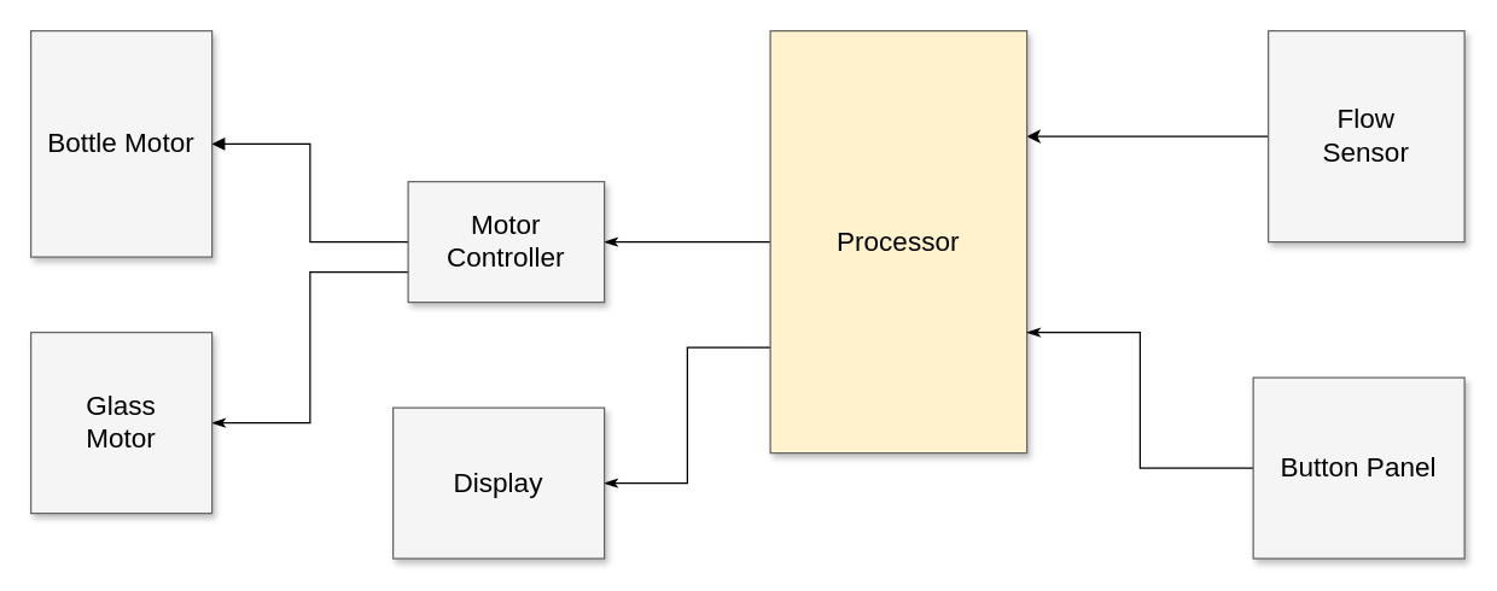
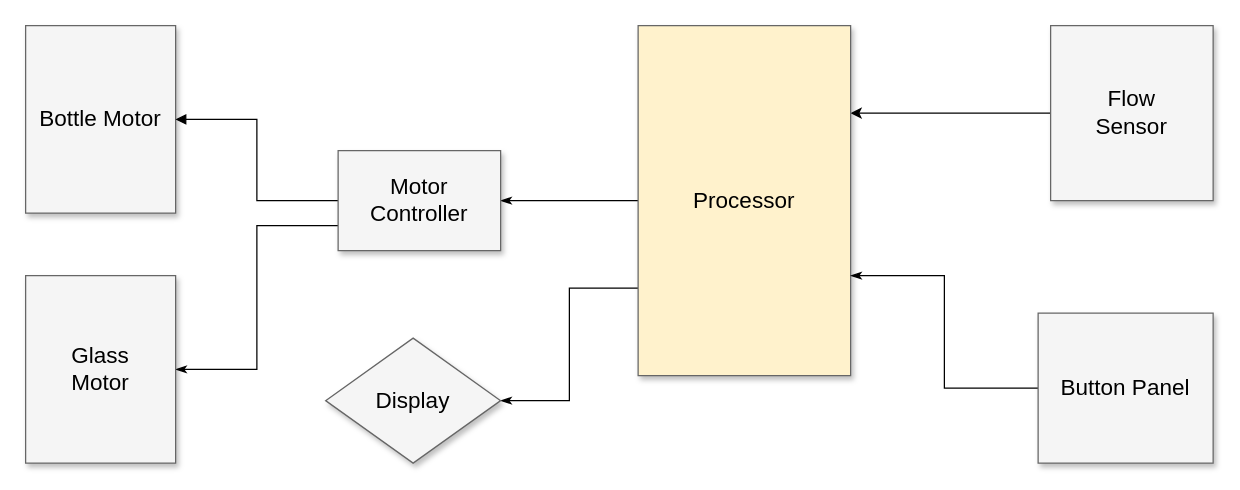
  <mxCell id="0" style=";html=1;" />
  <mxCell id="1" style=";html=1;" parent="0" />
  <mxCell id="2" style="edgeStyle=orthogonalEdgeStyle;rounded=0;orthogonalLoop=1;jettySize=auto;html=1;exitX=1;exitY=0.25;exitDx=0;exitDy=0;entryX=0;entryY=0.5;entryDx=0;entryDy=0;startArrow=classic;startFill=1;endArrow=none;endFill=0;" edge="1" parent="1" source="5" target="11"><mxGeometry relative="1" as="geometry"><Array as="points" /></mxGeometry></mxCell>
  <mxCell id="3" style="edgeStyle=elbowEdgeStyle;rounded=0;orthogonalLoop=1;jettySize=auto;html=1;exitX=0;exitY=0.75;exitDx=0;exitDy=0;startArrow=none;startFill=0;endArrow=classicThin;endFill=1;" edge="1" parent="1" source="5" target="12"><mxGeometry relative="1" as="geometry" /></mxCell>
  <mxCell id="4" style="edgeStyle=elbowEdgeStyle;rounded=0;orthogonalLoop=1;jettySize=auto;html=1;exitX=0;exitY=0.5;exitDx=0;exitDy=0;startArrow=none;startFill=0;endArrow=classicThin;endFill=1;" edge="1" parent="1" source="5" target="9"><mxGeometry relative="1" as="geometry" /></mxCell>
  <mxCell id="5" value="Processor" style="whiteSpace=wrap;html=1;shadow=1;fontSize=18;fillColor=#fff2cc;strokeColor=#666666;" parent="1" vertex="1"><mxGeometry x="510" y="20" width="170" height="280" as="geometry" /></mxCell>
  <mxCell id="6" value="Bottle Motor" style="whiteSpace=wrap;html=1;shadow=1;fontSize=18;fillColor=#f5f5f5;strokeColor=#666666;" parent="1" vertex="1"><mxGeometry x="20" y="20" width="120" height="150" as="geometry" /></mxCell>
  <mxCell id="7" style="edgeStyle=orthogonalEdgeStyle;rounded=0;orthogonalLoop=1;jettySize=auto;html=1;exitX=0;exitY=0.5;exitDx=0;exitDy=0;startArrow=none;startFill=0;endArrow=block;endFill=1;" edge="1" parent="1" source="9" target="6"><mxGeometry relative="1" as="geometry" /></mxCell>
  <mxCell id="8" style="edgeStyle=elbowEdgeStyle;rounded=0;orthogonalLoop=1;jettySize=auto;html=1;exitX=0;exitY=0.75;exitDx=0;exitDy=0;entryX=1;entryY=0.5;entryDx=0;entryDy=0;startArrow=none;startFill=0;endArrow=classicThin;endFill=1;" edge="1" parent="1" source="9" target="10"><mxGeometry relative="1" as="geometry" /></mxCell>
  <mxCell id="9" value="Motor&lt;br&gt;Controller" style="whiteSpace=wrap;html=1;shadow=1;fontSize=18;fillColor=#f5f5f5;strokeColor=#666666;" parent="1" vertex="1"><mxGeometry x="270" y="120" width="130" height="80" as="geometry" /></mxCell>
- <mxCell id="10" value="Glass&lt;br&gt;Motor" style="whiteSpace=wrap;html=1;shadow=1;fontSize=18;fillColor=#f5f5f5;strokeColor=#666666;" vertex="1" parent="1"><mxGeometry x="20" y="220" width="120" height="120" as="geometry" /></mxCell>
+ <mxCell id="10" value="Glass&lt;br&gt;Motor" style="whiteSpace=wrap;html=1;shadow=1;fontSize=18;fillColor=#f5f5f5;strokeColor=#666666;" vertex="1" parent="1"><mxGeometry x="20" y="220" width="120" height="150" as="geometry" /></mxCell>
  <mxCell id="11" value="Flow&lt;br&gt;Sensor" style="whiteSpace=wrap;html=1;shadow=1;fontSize=18;fillColor=#f5f5f5;strokeColor=#666666;" vertex="1" parent="1"><mxGeometry x="840" y="20" width="130" height="140" as="geometry" /></mxCell>
- <mxCell id="12" value="Display" style="whiteSpace=wrap;html=1;shadow=1;fontSize=18;fillColor=#f5f5f5;strokeColor=#666666;" vertex="1" parent="1"><mxGeometry x="260" y="270" width="140" height="100" as="geometry" /></mxCell>
+ <mxCell id="12" value="Display" style="rhombus;whiteSpace=wrap;html=1;shadow=1;fontSize=18;fillColor=#f5f5f5;strokeColor=#666666;" vertex="1" parent="1"><mxGeometry x="260" y="270" width="140" height="100" as="geometry" /></mxCell>
  <mxCell id="13" style="edgeStyle=elbowEdgeStyle;rounded=0;orthogonalLoop=1;jettySize=auto;html=1;startArrow=none;startFill=0;endArrow=classicThin;endFill=1;" edge="1" parent="1" source="14"><mxGeometry relative="1" as="geometry"><mxPoint x="680" y="220" as="targetPoint" /></mxGeometry></mxCell>
  <mxCell id="14" value="Button Panel" style="whiteSpace=wrap;html=1;shadow=1;fontSize=18;fillColor=#f5f5f5;strokeColor=#666666;" vertex="1" parent="1"><mxGeometry x="830" y="250" width="140" height="120" as="geometry" /></mxCell>
